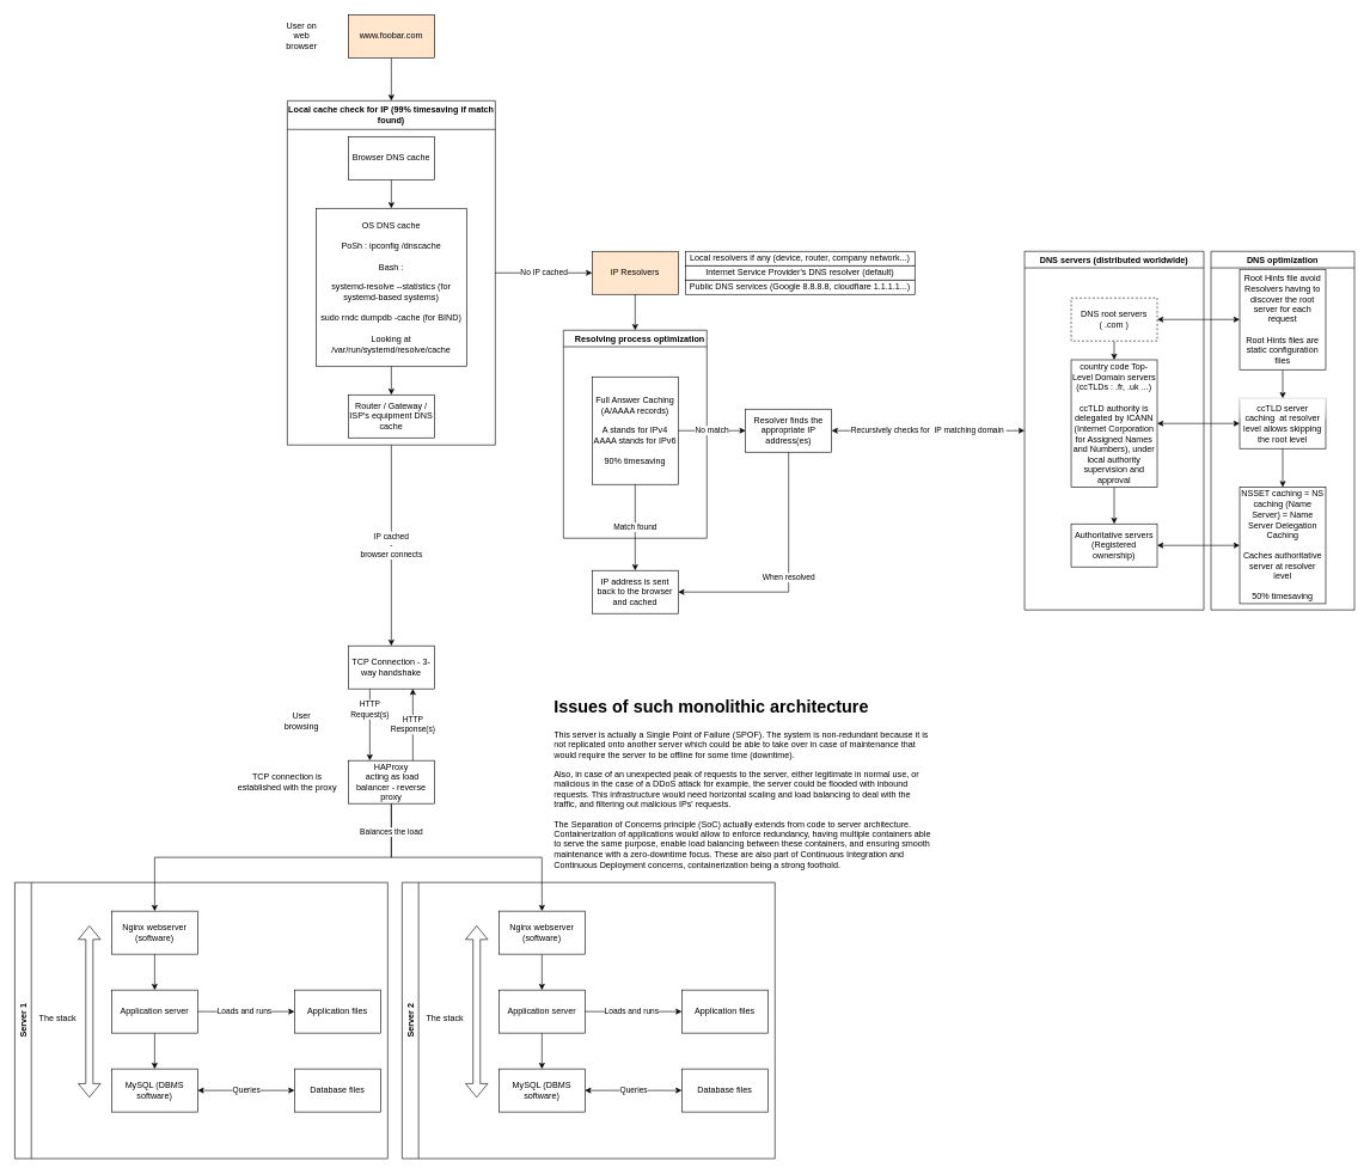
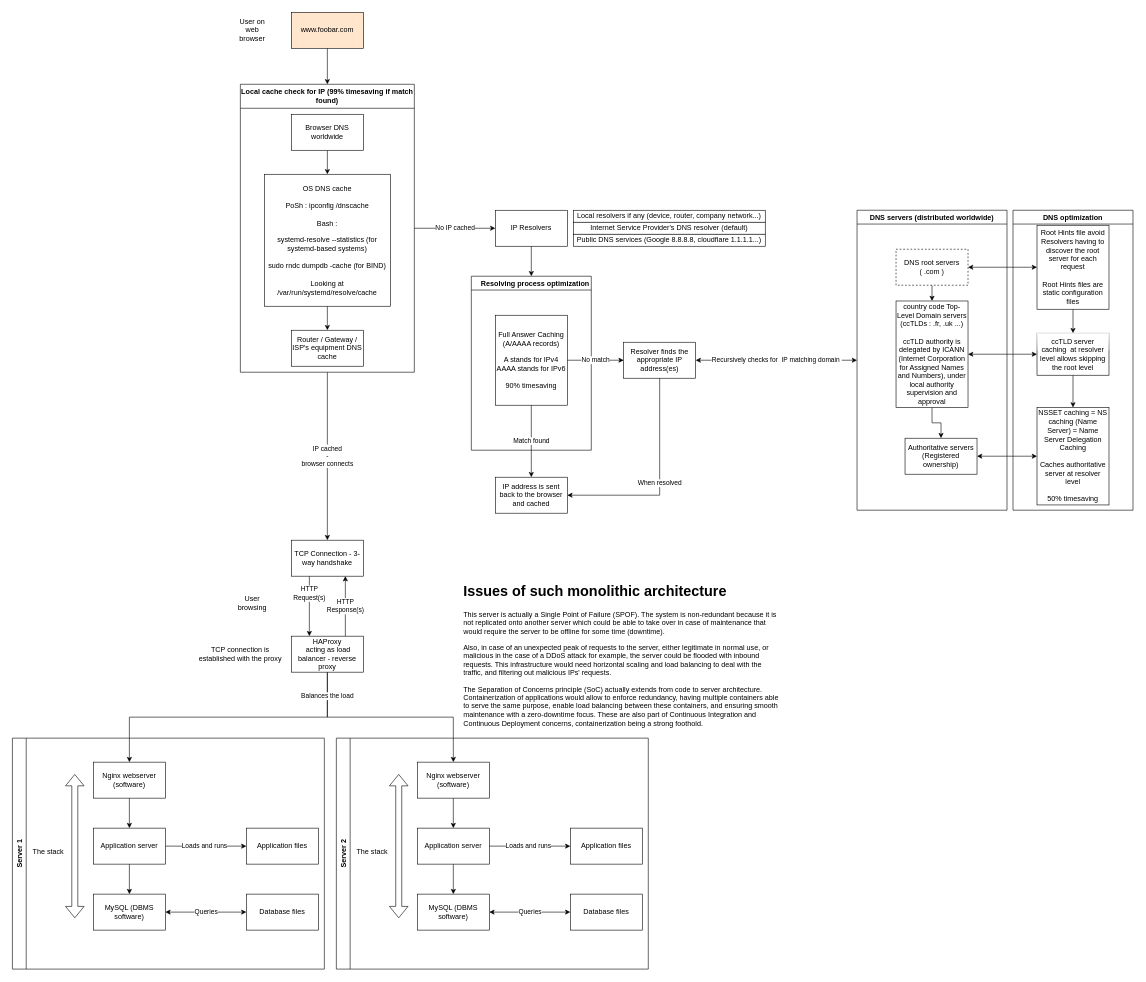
  <mxCell id="0" />
  <mxCell id="1" parent="0" />
  <mxCell id="2" style="edgeStyle=orthogonalEdgeStyle;rounded=0;orthogonalLoop=1;jettySize=auto;html=1;exitX=0.5;exitY=1;exitDx=0;exitDy=0;entryX=0.5;entryY=0;entryDx=0;entryDy=0;" parent="1" source="3" target="19" edge="1"><mxGeometry relative="1" as="geometry"><mxPoint x="545" y="140" as="targetPoint" /></mxGeometry></mxCell>
  <mxCell id="3" value="www.foobar.com" style="rounded=0;whiteSpace=wrap;html=1;fillColor=#ffe6cc;" parent="1" vertex="1"><mxGeometry x="485" y="20" width="120" height="60" as="geometry" /></mxCell>
  <mxCell id="4" value="User on web browser" style="text;html=1;align=center;verticalAlign=middle;whiteSpace=wrap;rounded=0;" parent="1" vertex="1"><mxGeometry x="390" y="35" width="60" height="30" as="geometry" /></mxCell>
  <mxCell id="5" value="No IP cached" style="edgeStyle=orthogonalEdgeStyle;rounded=0;orthogonalLoop=1;jettySize=auto;html=1;exitX=1;exitY=0.5;exitDx=0;exitDy=0;entryX=0;entryY=0.5;entryDx=0;entryDy=0;" parent="1" source="19" target="31" edge="1"><mxGeometry relative="1" as="geometry"><mxPoint x="605" y="170" as="sourcePoint" /></mxGeometry></mxCell>
  <mxCell id="6" value="IP cached&lt;br&gt;-&lt;br&gt;browser connects" style="edgeStyle=orthogonalEdgeStyle;rounded=0;orthogonalLoop=1;jettySize=auto;html=1;exitX=0.5;exitY=1;exitDx=0;exitDy=0;entryX=0.5;entryY=0;entryDx=0;entryDy=0;" parent="1" source="19" target="26" edge="1"><mxGeometry relative="1" as="geometry"><mxPoint x="545" y="200" as="sourcePoint" /><mxPoint as="offset" /></mxGeometry></mxCell>
  <mxCell id="7" value="Server 2" style="swimlane;horizontal=0;whiteSpace=wrap;html=1;" parent="1" vertex="1"><mxGeometry x="560" y="1230" width="520" height="385" as="geometry" /></mxCell>
  <mxCell id="8" style="edgeStyle=orthogonalEdgeStyle;rounded=0;orthogonalLoop=1;jettySize=auto;html=1;exitX=0.5;exitY=1;exitDx=0;exitDy=0;entryX=0.5;entryY=0;entryDx=0;entryDy=0;" parent="7" source="9" target="12" edge="1"><mxGeometry relative="1" as="geometry" /></mxCell>
  <mxCell id="9" value="Nginx webserver (software)" style="rounded=0;whiteSpace=wrap;html=1;" parent="7" vertex="1"><mxGeometry x="135" y="40" width="120" height="60" as="geometry" /></mxCell>
  <mxCell id="10" value="Loads and runs" style="edgeStyle=orthogonalEdgeStyle;rounded=0;orthogonalLoop=1;jettySize=auto;html=1;exitX=1;exitY=0.5;exitDx=0;exitDy=0;entryX=0;entryY=0.5;entryDx=0;entryDy=0;" parent="7" source="12" target="16" edge="1"><mxGeometry x="-0.037" relative="1" as="geometry"><mxPoint as="offset" /></mxGeometry></mxCell>
  <mxCell id="11" style="edgeStyle=orthogonalEdgeStyle;rounded=0;orthogonalLoop=1;jettySize=auto;html=1;exitX=0.5;exitY=1;exitDx=0;exitDy=0;entryX=0.5;entryY=0;entryDx=0;entryDy=0;" parent="7" source="12" target="14" edge="1"><mxGeometry relative="1" as="geometry" /></mxCell>
  <mxCell id="12" value="Application server" style="rounded=0;whiteSpace=wrap;html=1;" parent="7" vertex="1"><mxGeometry x="135" y="150" width="120" height="60" as="geometry" /></mxCell>
  <mxCell id="13" value="Queries" style="edgeStyle=orthogonalEdgeStyle;rounded=0;orthogonalLoop=1;jettySize=auto;html=1;exitX=1;exitY=0.5;exitDx=0;exitDy=0;entryX=0;entryY=0.5;entryDx=0;entryDy=0;startArrow=classic;startFill=1;" parent="7" source="14" target="15" edge="1"><mxGeometry relative="1" as="geometry" /></mxCell>
  <mxCell id="14" value="MySQL (DBMS software)" style="rounded=0;whiteSpace=wrap;html=1;" parent="7" vertex="1"><mxGeometry x="135" y="260" width="120" height="60" as="geometry" /></mxCell>
  <mxCell id="15" value="Database files" style="rounded=0;whiteSpace=wrap;html=1;" parent="7" vertex="1"><mxGeometry x="390" y="260" width="120" height="60" as="geometry" /></mxCell>
  <mxCell id="16" value="Application files" style="rounded=0;whiteSpace=wrap;html=1;" parent="7" vertex="1"><mxGeometry x="390" y="150" width="120" height="60" as="geometry" /></mxCell>
  <mxCell id="17" value="The stack" style="text;html=1;align=center;verticalAlign=middle;whiteSpace=wrap;rounded=0;" parent="7" vertex="1"><mxGeometry x="30" y="175" width="60" height="30" as="geometry" /></mxCell>
  <mxCell id="18" value="" style="shape=flexArrow;endArrow=classic;startArrow=classic;html=1;rounded=0;" parent="7" edge="1"><mxGeometry width="100" height="100" relative="1" as="geometry"><mxPoint x="104" y="300" as="sourcePoint" /><mxPoint x="104" y="60" as="targetPoint" /></mxGeometry></mxCell>
  <mxCell id="19" value="Local cache check for IP (99% timesaving if match found)" style="swimlane;whiteSpace=wrap;html=1;startSize=40;" parent="1" vertex="1"><mxGeometry x="400" y="140" width="290" height="480" as="geometry" /></mxCell>
  <mxCell id="20" style="edgeStyle=orthogonalEdgeStyle;rounded=0;orthogonalLoop=1;jettySize=auto;html=1;exitX=0.5;exitY=1;exitDx=0;exitDy=0;entryX=0.5;entryY=0;entryDx=0;entryDy=0;" parent="19" source="21" target="23" edge="1"><mxGeometry relative="1" as="geometry" /></mxCell>
- <mxCell id="21" value="Browser DNS cache" style="rounded=0;whiteSpace=wrap;html=1;" parent="19" vertex="1"><mxGeometry x="85" y="50" width="120" height="60" as="geometry" /></mxCell>
+ <mxCell id="21" value="Browser DNS worldwide" style="rounded=0;whiteSpace=wrap;html=1;" parent="19" vertex="1"><mxGeometry x="85" y="50" width="120" height="60" as="geometry" /></mxCell>
  <mxCell id="22" style="edgeStyle=orthogonalEdgeStyle;rounded=0;orthogonalLoop=1;jettySize=auto;html=1;exitX=0.5;exitY=1;exitDx=0;exitDy=0;entryX=0.5;entryY=0;entryDx=0;entryDy=0;" parent="19" source="23" target="24" edge="1"><mxGeometry relative="1" as="geometry" /></mxCell>
  <mxCell id="23" value="&lt;font face=&quot;Helvetica&quot;&gt;OS DNS cache&lt;br&gt;&lt;br&gt;PoSh : ipconfig /dnscache&lt;br&gt;&lt;br&gt;Bash :&lt;/font&gt;&lt;div&gt;&lt;br&gt;&lt;div&gt;&lt;div&gt;&lt;code style=&quot;background-color: transparent; color: light-dark(rgb(0, 0, 0), rgb(255, 255, 255));&quot; class=&quot;bg-text-200/5 border border-0.5 border-border-300 text-danger-000 whitespace-pre-wrap rounded-[0.4rem] px-1 py-px text-[0.9rem]&quot;&gt;&lt;font face=&quot;Helvetica&quot;&gt;systemd-resolve --statistics&lt;/font&gt;&lt;/code&gt;&lt;span style=&quot;font-family: Helvetica; background-color: transparent; color: light-dark(rgb(0, 0, 0), rgb(255, 255, 255));&quot;&gt; (for systemd-based systems)&lt;br&gt;&lt;/span&gt;&lt;code style=&quot;font-family: Helvetica; background-color: transparent; color: light-dark(rgb(0, 0, 0), rgb(255, 255, 255));&quot; class=&quot;bg-text-200/5 border border-0.5 border-border-300 text-danger-000 whitespace-pre-wrap rounded-[0.4rem] px-1 py-px text-[0.9rem]&quot;&gt;&lt;br&gt;sudo rndc dumpdb -cache&lt;/code&gt;&lt;span style=&quot;font-family: Helvetica; background-color: transparent; color: light-dark(rgb(0, 0, 0), rgb(255, 255, 255));&quot;&gt; (for BIND)&lt;br&gt;&lt;/span&gt;&lt;span style=&quot;font-family: Helvetica; background-color: transparent; color: light-dark(rgb(0, 0, 0), rgb(255, 255, 255));&quot;&gt;&lt;br&gt;Looking at &lt;/span&gt;&lt;code style=&quot;font-family: Helvetica; background-color: transparent; color: light-dark(rgb(0, 0, 0), rgb(255, 255, 255));&quot; class=&quot;bg-text-200/5 border border-0.5 border-border-300 text-danger-000 whitespace-pre-wrap rounded-[0.4rem] px-1 py-px text-[0.9rem]&quot;&gt;/var/run/systemd/resolve/cache&lt;/code&gt;&lt;/div&gt;&lt;/div&gt;&lt;/div&gt;" style="rounded=0;whiteSpace=wrap;html=1;" parent="19" vertex="1"><mxGeometry x="40" y="150" width="210" height="220" as="geometry" /></mxCell>
  <mxCell id="24" value="Router / Gateway / ISP's equipment DNS cache" style="rounded=0;whiteSpace=wrap;html=1;" parent="19" vertex="1"><mxGeometry x="85" y="410" width="120" height="60" as="geometry" /></mxCell>
  <mxCell id="25" value="HTTP&lt;div&gt;Request(s)&lt;/div&gt;" style="edgeStyle=orthogonalEdgeStyle;rounded=0;orthogonalLoop=1;jettySize=auto;html=1;exitX=0.25;exitY=1;exitDx=0;exitDy=0;entryX=0.25;entryY=0;entryDx=0;entryDy=0;" parent="1" source="26" target="62" edge="1"><mxGeometry x="-0.429" relative="1" as="geometry"><mxPoint as="offset" /></mxGeometry></mxCell>
  <mxCell id="26" value="TCP Connection - 3-way handshake" style="rounded=0;whiteSpace=wrap;html=1;" parent="1" vertex="1"><mxGeometry x="485" y="900" width="120" height="60" as="geometry" /></mxCell>
  <mxCell id="27" value="HTTP&lt;div&gt;Response(s)&lt;/div&gt;" style="edgeStyle=orthogonalEdgeStyle;rounded=0;orthogonalLoop=1;jettySize=auto;html=1;exitX=0.75;exitY=0;exitDx=0;exitDy=0;entryX=0.75;entryY=1;entryDx=0;entryDy=0;" parent="1" source="62" target="26" edge="1"><mxGeometry relative="1" as="geometry" /></mxCell>
  <mxCell id="28" value="User browsing" style="text;html=1;align=center;verticalAlign=middle;whiteSpace=wrap;rounded=0;" parent="1" vertex="1"><mxGeometry x="390" y="990" width="60" height="30" as="geometry" /></mxCell>
  <mxCell id="29" value="&lt;h1 style=&quot;margin-top: 0px;&quot;&gt;Issues of such monolithic architecture&lt;/h1&gt;&lt;p&gt;This server is actually a Single Point of Failure (SPOF). The system is non-redundant because it is not replicated onto another server which could be able to take over in case of maintenance that would require the server to be offline for some time (downtime).&lt;br&gt;&lt;/p&gt;&lt;p&gt;Also, in case of an unexpected peak of requests to the server, either legitimate in normal use, or malicious in the case of a DDoS attack for example, the server could be flooded with inbound requests. This infrastructure would need horizontal scaling and load balancing to deal with the traffic, and filtering out malicious IPs' requests.&lt;/p&gt;&lt;p&gt;The Separation of Concerns principle (SoC) actually extends from code to server architecture. Containerization of applications would allow to enforce redundancy, having multiple containers able to serve the same purpose, enable load balancing between these containers, and ensuring smooth maintenance with a zero-downtime focus. These are also part of Continuous Integration and Continuous Deployment concerns, containerization being a strong foothold.&lt;/p&gt;" style="text;html=1;whiteSpace=wrap;overflow=hidden;rounded=0;" parent="1" vertex="1"><mxGeometry x="770" y="965" width="530" height="250" as="geometry" /></mxCell>
  <mxCell id="30" value="" style="group" parent="1" vertex="1" connectable="0"><mxGeometry x="785" y="350" width="1103" height="505" as="geometry" /></mxCell>
- <mxCell id="31" value="IP Resolvers" style="rounded=0;whiteSpace=wrap;html=1;fillColor=#ffe6cc;" parent="30" vertex="1"><mxGeometry x="40" width="120" height="60" as="geometry" /></mxCell>
+ <mxCell id="31" value="IP Resolvers" style="rounded=0;whiteSpace=wrap;html=1;" parent="30" vertex="1"><mxGeometry x="40" width="120" height="60" as="geometry" /></mxCell>
  <mxCell id="32" value="Resolver finds the appropriate IP address(es)" style="rounded=0;whiteSpace=wrap;html=1;" parent="30" vertex="1"><mxGeometry x="254" y="220" width="120" height="60" as="geometry" /></mxCell>
  <mxCell id="33" value="IP address is sent back to the browser and cached" style="rounded=0;whiteSpace=wrap;html=1;" parent="30" vertex="1"><mxGeometry x="40" y="445" width="120" height="60" as="geometry" /></mxCell>
  <mxCell id="34" value="DNS servers (distributed worldwide)" style="swimlane;whiteSpace=wrap;html=1;" parent="30" vertex="1"><mxGeometry x="643" width="250" height="500" as="geometry" /></mxCell>
  <mxCell id="35" style="edgeStyle=orthogonalEdgeStyle;rounded=0;orthogonalLoop=1;jettySize=auto;html=1;exitX=0.5;exitY=1;exitDx=0;exitDy=0;entryX=0.5;entryY=0;entryDx=0;entryDy=0;" parent="34" source="36" target="38" edge="1"><mxGeometry relative="1" as="geometry" /></mxCell>
  <mxCell id="36" value="DNS root servers &lt;br&gt;( .com )" style="rounded=0;whiteSpace=wrap;html=1;dashed=1;" parent="34" vertex="1"><mxGeometry x="65" y="65" width="120" height="60" as="geometry" /></mxCell>
  <mxCell id="37" style="edgeStyle=orthogonalEdgeStyle;rounded=0;orthogonalLoop=1;jettySize=auto;html=1;exitX=0.5;exitY=1;exitDx=0;exitDy=0;entryX=0.5;entryY=0;entryDx=0;entryDy=0;" parent="34" source="38" target="39" edge="1"><mxGeometry relative="1" as="geometry" /></mxCell>
  <mxCell id="38" value="country code Top-Level Domain servers (ccTLDs : .fr, .uk ...)&lt;br&gt;&lt;br&gt;ccTLD authority is delegated by ICANN (Internet Corporation for Assigned Names and Numbers), under local authority supervision and approval" style="rounded=0;whiteSpace=wrap;html=1;" parent="34" vertex="1"><mxGeometry x="65" y="151.25" width="120" height="177.5" as="geometry" /></mxCell>
- <mxCell id="39" value="&lt;div&gt;Authoritative servers&lt;br&gt;(Registered ownership)&lt;/div&gt;" style="rounded=0;whiteSpace=wrap;html=1;" parent="34" vertex="1"><mxGeometry x="65" y="380" width="120" height="60" as="geometry" /></mxCell>
+ <mxCell id="39" value="&lt;div&gt;Authoritative servers&lt;br&gt;(Registered ownership)&lt;/div&gt;" style="rounded=0;whiteSpace=wrap;html=1;" parent="34" vertex="1"><mxGeometry x="80" y="380" width="120" height="60" as="geometry" /></mxCell>
  <mxCell id="40" value="DNS optimization" style="swimlane;whiteSpace=wrap;html=1;" parent="30" vertex="1"><mxGeometry x="903" width="200" height="500" as="geometry" /></mxCell>
  <mxCell id="41" style="edgeStyle=orthogonalEdgeStyle;rounded=0;orthogonalLoop=1;jettySize=auto;html=1;exitX=0.5;exitY=1;exitDx=0;exitDy=0;entryX=0.5;entryY=0;entryDx=0;entryDy=0;" parent="40" source="42" target="44" edge="1"><mxGeometry relative="1" as="geometry" /></mxCell>
  <mxCell id="42" value="Root Hints file avoid Resolvers having to discover the root server for each request&lt;br&gt;&lt;br&gt;Root Hints files are static configuration files" style="rounded=0;whiteSpace=wrap;html=1;" parent="40" vertex="1"><mxGeometry x="40" y="25" width="120" height="140" as="geometry" /></mxCell>
  <mxCell id="43" style="edgeStyle=orthogonalEdgeStyle;rounded=0;orthogonalLoop=1;jettySize=auto;html=1;exitX=0.5;exitY=1;exitDx=0;exitDy=0;entryX=0.5;entryY=0;entryDx=0;entryDy=0;" parent="40" source="44" target="45" edge="1"><mxGeometry relative="1" as="geometry" /></mxCell>
  <mxCell id="44" value="ccTLD server caching&amp;nbsp; at resolver level allows skipping the root level" style="rounded=0;whiteSpace=wrap;html=1;glass=1;" parent="40" vertex="1"><mxGeometry x="40" y="205" width="120" height="70" as="geometry" /></mxCell>
  <mxCell id="45" value="NSSET caching = NS caching (Name Server) = Name Server Delegation Caching&lt;br&gt;&lt;br&gt;Caches authoritative server at resolver level&lt;br&gt;&lt;br&gt;50% timesaving" style="rounded=0;whiteSpace=wrap;html=1;" parent="40" vertex="1"><mxGeometry x="40" y="328.75" width="120" height="162.5" as="geometry" /></mxCell>
  <mxCell id="46" value="&amp;nbsp; &amp;nbsp; Resolving process optimization" style="swimlane;whiteSpace=wrap;html=1;" parent="30" vertex="1"><mxGeometry y="110" width="200" height="290" as="geometry" /></mxCell>
  <mxCell id="47" value="Full Answer Caching (A/AAAA records)&lt;div&gt;&lt;br&gt;&lt;/div&gt;&lt;div&gt;A stands for IPv4&lt;/div&gt;&lt;div&gt;AAAA stands for IPv6&lt;br&gt;&lt;br&gt;90% timesaving&lt;/div&gt;" style="rounded=0;whiteSpace=wrap;html=1;" parent="46" vertex="1"><mxGeometry x="40" y="65" width="120" height="150" as="geometry" /></mxCell>
  <mxCell id="48" value="" style="group" parent="30" vertex="1" connectable="0"><mxGeometry x="170" width="320" height="60" as="geometry" /></mxCell>
  <mxCell id="49" value="Local resolvers if any (device, router, company network...)" style="rounded=0;whiteSpace=wrap;html=1;" parent="48" vertex="1"><mxGeometry width="320" height="20" as="geometry" /></mxCell>
  <mxCell id="50" value="Internet Service Provider's DNS resolver (default)" style="rounded=0;whiteSpace=wrap;html=1;" parent="48" vertex="1"><mxGeometry y="20" width="320" height="20" as="geometry" /></mxCell>
  <mxCell id="51" value="Public DNS services (Google 8.8.8.8, cloudflare 1.1.1.1...)" style="rounded=0;whiteSpace=wrap;html=1;" parent="48" vertex="1"><mxGeometry y="40" width="320" height="20" as="geometry" /></mxCell>
  <mxCell id="52" value="When resolved" style="edgeStyle=orthogonalEdgeStyle;rounded=0;orthogonalLoop=1;jettySize=auto;html=1;exitX=0.5;exitY=1;exitDx=0;exitDy=0;entryX=1;entryY=0.5;entryDx=0;entryDy=0;" parent="30" source="32" target="33" edge="1"><mxGeometry relative="1" as="geometry" /></mxCell>
  <mxCell id="53" value="Recursively checks for&amp;nbsp; IP matching domain&amp;nbsp;" style="edgeStyle=orthogonalEdgeStyle;rounded=0;orthogonalLoop=1;jettySize=auto;html=1;exitX=1;exitY=0.5;exitDx=0;exitDy=0;entryX=0;entryY=0.5;entryDx=0;entryDy=0;startArrow=classic;startFill=1;" parent="30" source="32" target="34" edge="1"><mxGeometry relative="1" as="geometry" /></mxCell>
  <mxCell id="54" style="edgeStyle=orthogonalEdgeStyle;rounded=0;orthogonalLoop=1;jettySize=auto;html=1;exitX=1;exitY=0.5;exitDx=0;exitDy=0;entryX=0;entryY=0.5;entryDx=0;entryDy=0;startArrow=classic;startFill=1;" parent="30" source="36" target="42" edge="1"><mxGeometry relative="1" as="geometry" /></mxCell>
  <mxCell id="55" style="edgeStyle=orthogonalEdgeStyle;rounded=0;orthogonalLoop=1;jettySize=auto;html=1;exitX=1;exitY=0.5;exitDx=0;exitDy=0;entryX=0;entryY=0.5;entryDx=0;entryDy=0;startArrow=classic;startFill=1;" parent="30" source="38" target="44" edge="1"><mxGeometry relative="1" as="geometry" /></mxCell>
  <mxCell id="56" style="edgeStyle=orthogonalEdgeStyle;rounded=0;orthogonalLoop=1;jettySize=auto;html=1;exitX=1;exitY=0.5;exitDx=0;exitDy=0;entryX=0;entryY=0.5;entryDx=0;entryDy=0;startArrow=classic;startFill=1;" parent="30" source="39" target="45" edge="1"><mxGeometry relative="1" as="geometry" /></mxCell>
  <mxCell id="57" value="Match found" style="edgeStyle=orthogonalEdgeStyle;rounded=0;orthogonalLoop=1;jettySize=auto;html=1;exitX=0.5;exitY=1;exitDx=0;exitDy=0;entryX=0.5;entryY=0;entryDx=0;entryDy=0;" parent="30" source="47" target="33" edge="1"><mxGeometry relative="1" as="geometry" /></mxCell>
  <mxCell id="58" value="No match" style="edgeStyle=orthogonalEdgeStyle;rounded=0;orthogonalLoop=1;jettySize=auto;html=1;exitX=1;exitY=0.5;exitDx=0;exitDy=0;entryX=0;entryY=0.5;entryDx=0;entryDy=0;" parent="30" source="47" target="32" edge="1"><mxGeometry relative="1" as="geometry" /></mxCell>
  <mxCell id="59" style="edgeStyle=orthogonalEdgeStyle;rounded=0;orthogonalLoop=1;jettySize=auto;html=1;exitX=0.5;exitY=1;exitDx=0;exitDy=0;entryX=0.5;entryY=0;entryDx=0;entryDy=0;" parent="30" source="31" target="46" edge="1"><mxGeometry relative="1" as="geometry"><mxPoint x="44" y="-70" as="targetPoint" /></mxGeometry></mxCell>
  <mxCell id="60" style="edgeStyle=orthogonalEdgeStyle;rounded=0;orthogonalLoop=1;jettySize=auto;html=1;exitX=0.5;exitY=1;exitDx=0;exitDy=0;entryX=0.5;entryY=0;entryDx=0;entryDy=0;" parent="1" source="62" target="66" edge="1"><mxGeometry relative="1" as="geometry" /></mxCell>
  <mxCell id="61" value="Balances the load" style="edgeStyle=orthogonalEdgeStyle;rounded=0;orthogonalLoop=1;jettySize=auto;html=1;exitX=0.5;exitY=1;exitDx=0;exitDy=0;entryX=0.5;entryY=0;entryDx=0;entryDy=0;" parent="1" source="62" target="9" edge="1"><mxGeometry x="-0.778" relative="1" as="geometry"><mxPoint as="offset" /></mxGeometry></mxCell>
  <mxCell id="62" value="HAProxy&lt;br&gt;&amp;nbsp;acting as load balancer - reverse proxy" style="rounded=0;whiteSpace=wrap;html=1;" parent="1" vertex="1"><mxGeometry x="485" y="1060" width="120" height="60" as="geometry" /></mxCell>
  <mxCell id="63" value="TCP connection is established with the proxy" style="text;html=1;align=center;verticalAlign=middle;whiteSpace=wrap;rounded=0;" parent="1" vertex="1"><mxGeometry x="320" y="1075" width="160" height="30" as="geometry" /></mxCell>
  <mxCell id="64" value="Server 1" style="swimlane;horizontal=0;whiteSpace=wrap;html=1;" parent="1" vertex="1"><mxGeometry x="20" y="1230" width="520" height="385" as="geometry" /></mxCell>
  <mxCell id="65" style="edgeStyle=orthogonalEdgeStyle;rounded=0;orthogonalLoop=1;jettySize=auto;html=1;exitX=0.5;exitY=1;exitDx=0;exitDy=0;entryX=0.5;entryY=0;entryDx=0;entryDy=0;" parent="64" source="66" target="69" edge="1"><mxGeometry relative="1" as="geometry" /></mxCell>
  <mxCell id="66" value="Nginx webserver (software)" style="rounded=0;whiteSpace=wrap;html=1;" parent="64" vertex="1"><mxGeometry x="135" y="40" width="120" height="60" as="geometry" /></mxCell>
  <mxCell id="67" value="Loads and runs" style="edgeStyle=orthogonalEdgeStyle;rounded=0;orthogonalLoop=1;jettySize=auto;html=1;exitX=1;exitY=0.5;exitDx=0;exitDy=0;entryX=0;entryY=0.5;entryDx=0;entryDy=0;" parent="64" source="69" target="73" edge="1"><mxGeometry x="-0.037" relative="1" as="geometry"><mxPoint as="offset" /></mxGeometry></mxCell>
  <mxCell id="68" style="edgeStyle=orthogonalEdgeStyle;rounded=0;orthogonalLoop=1;jettySize=auto;html=1;exitX=0.5;exitY=1;exitDx=0;exitDy=0;entryX=0.5;entryY=0;entryDx=0;entryDy=0;" parent="64" source="69" target="71" edge="1"><mxGeometry relative="1" as="geometry" /></mxCell>
  <mxCell id="69" value="Application server" style="rounded=0;whiteSpace=wrap;html=1;" parent="64" vertex="1"><mxGeometry x="135" y="150" width="120" height="60" as="geometry" /></mxCell>
  <mxCell id="70" value="Queries" style="edgeStyle=orthogonalEdgeStyle;rounded=0;orthogonalLoop=1;jettySize=auto;html=1;exitX=1;exitY=0.5;exitDx=0;exitDy=0;entryX=0;entryY=0.5;entryDx=0;entryDy=0;startArrow=classic;startFill=1;" parent="64" source="71" target="72" edge="1"><mxGeometry relative="1" as="geometry" /></mxCell>
  <mxCell id="71" value="MySQL (DBMS software)" style="rounded=0;whiteSpace=wrap;html=1;" parent="64" vertex="1"><mxGeometry x="135" y="260" width="120" height="60" as="geometry" /></mxCell>
  <mxCell id="72" value="Database files" style="rounded=0;whiteSpace=wrap;html=1;" parent="64" vertex="1"><mxGeometry x="390" y="260" width="120" height="60" as="geometry" /></mxCell>
  <mxCell id="73" value="Application files" style="rounded=0;whiteSpace=wrap;html=1;" parent="64" vertex="1"><mxGeometry x="390" y="150" width="120" height="60" as="geometry" /></mxCell>
  <mxCell id="74" value="The stack" style="text;html=1;align=center;verticalAlign=middle;whiteSpace=wrap;rounded=0;" parent="64" vertex="1"><mxGeometry x="30" y="175" width="60" height="30" as="geometry" /></mxCell>
  <mxCell id="75" value="" style="shape=flexArrow;endArrow=classic;startArrow=classic;html=1;rounded=0;" parent="64" edge="1"><mxGeometry width="100" height="100" relative="1" as="geometry"><mxPoint x="104" y="300" as="sourcePoint" /><mxPoint x="104" y="60" as="targetPoint" /></mxGeometry></mxCell>
